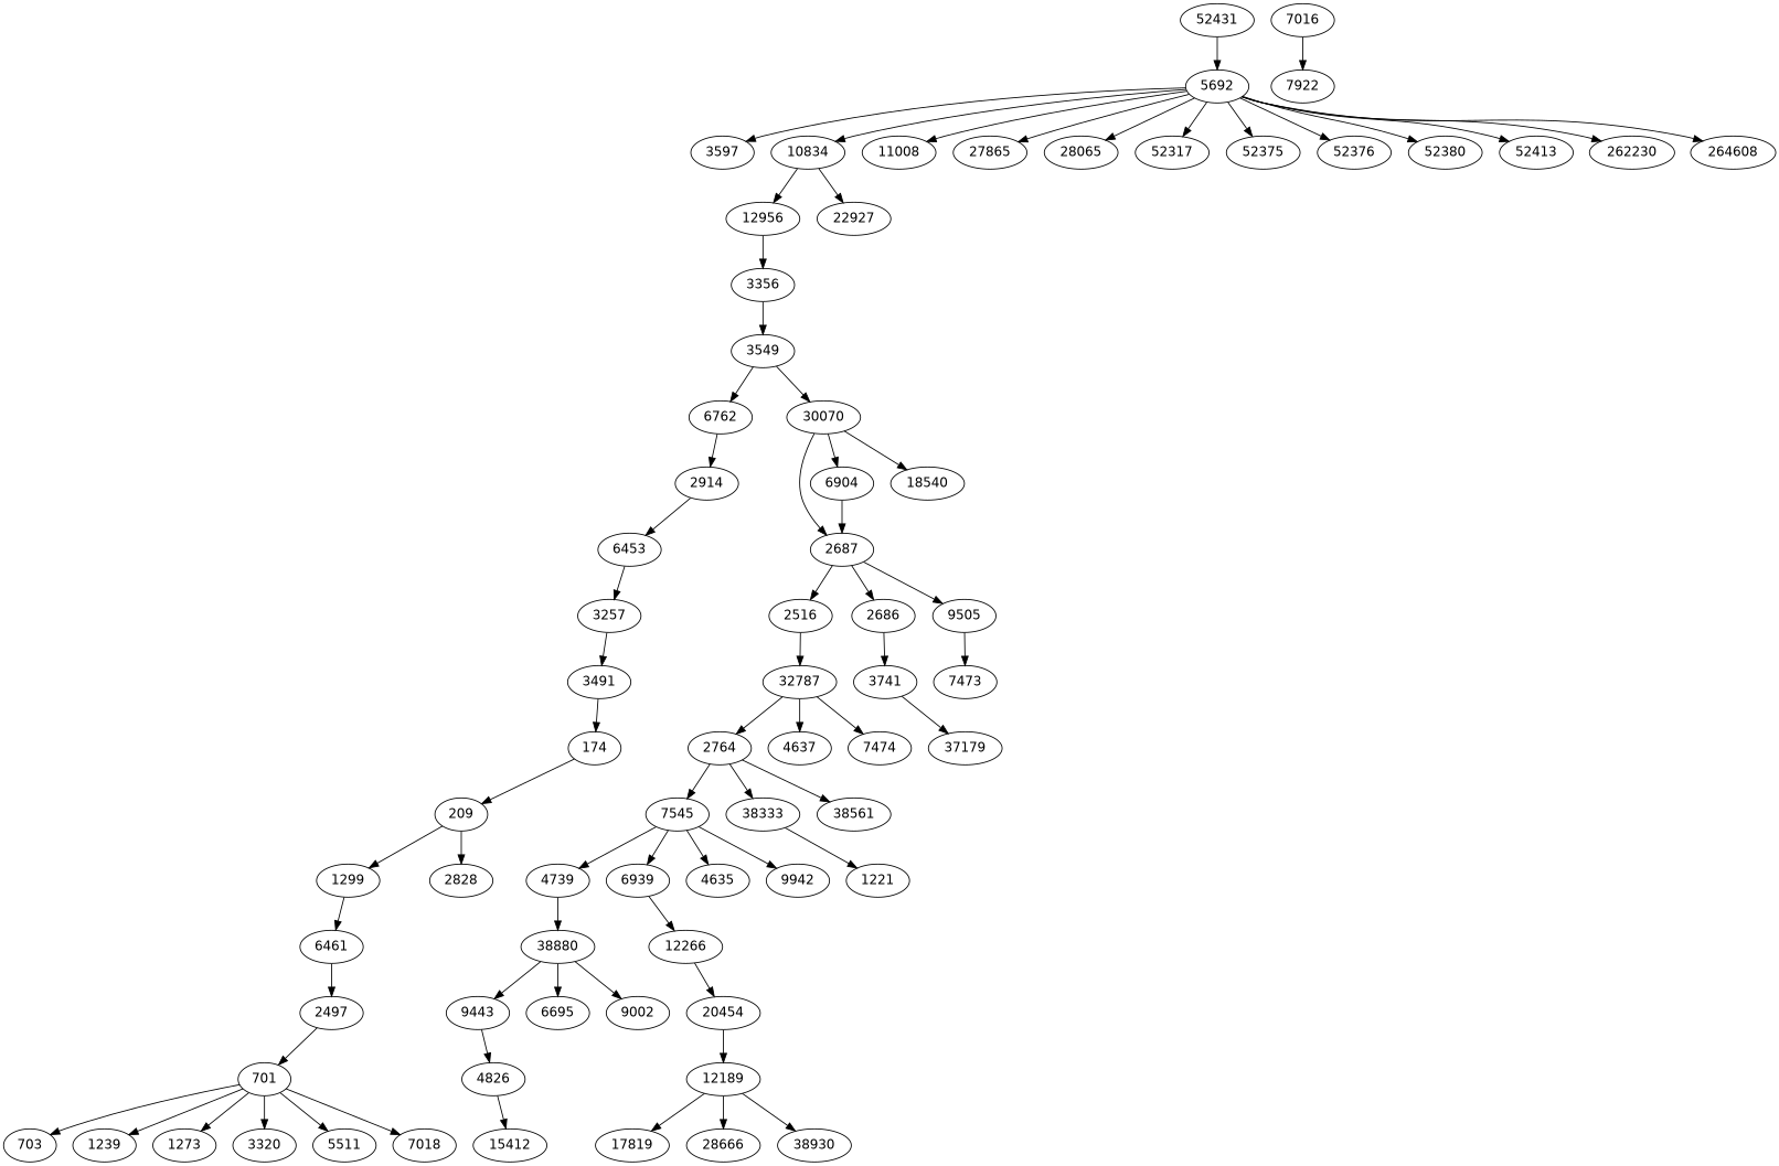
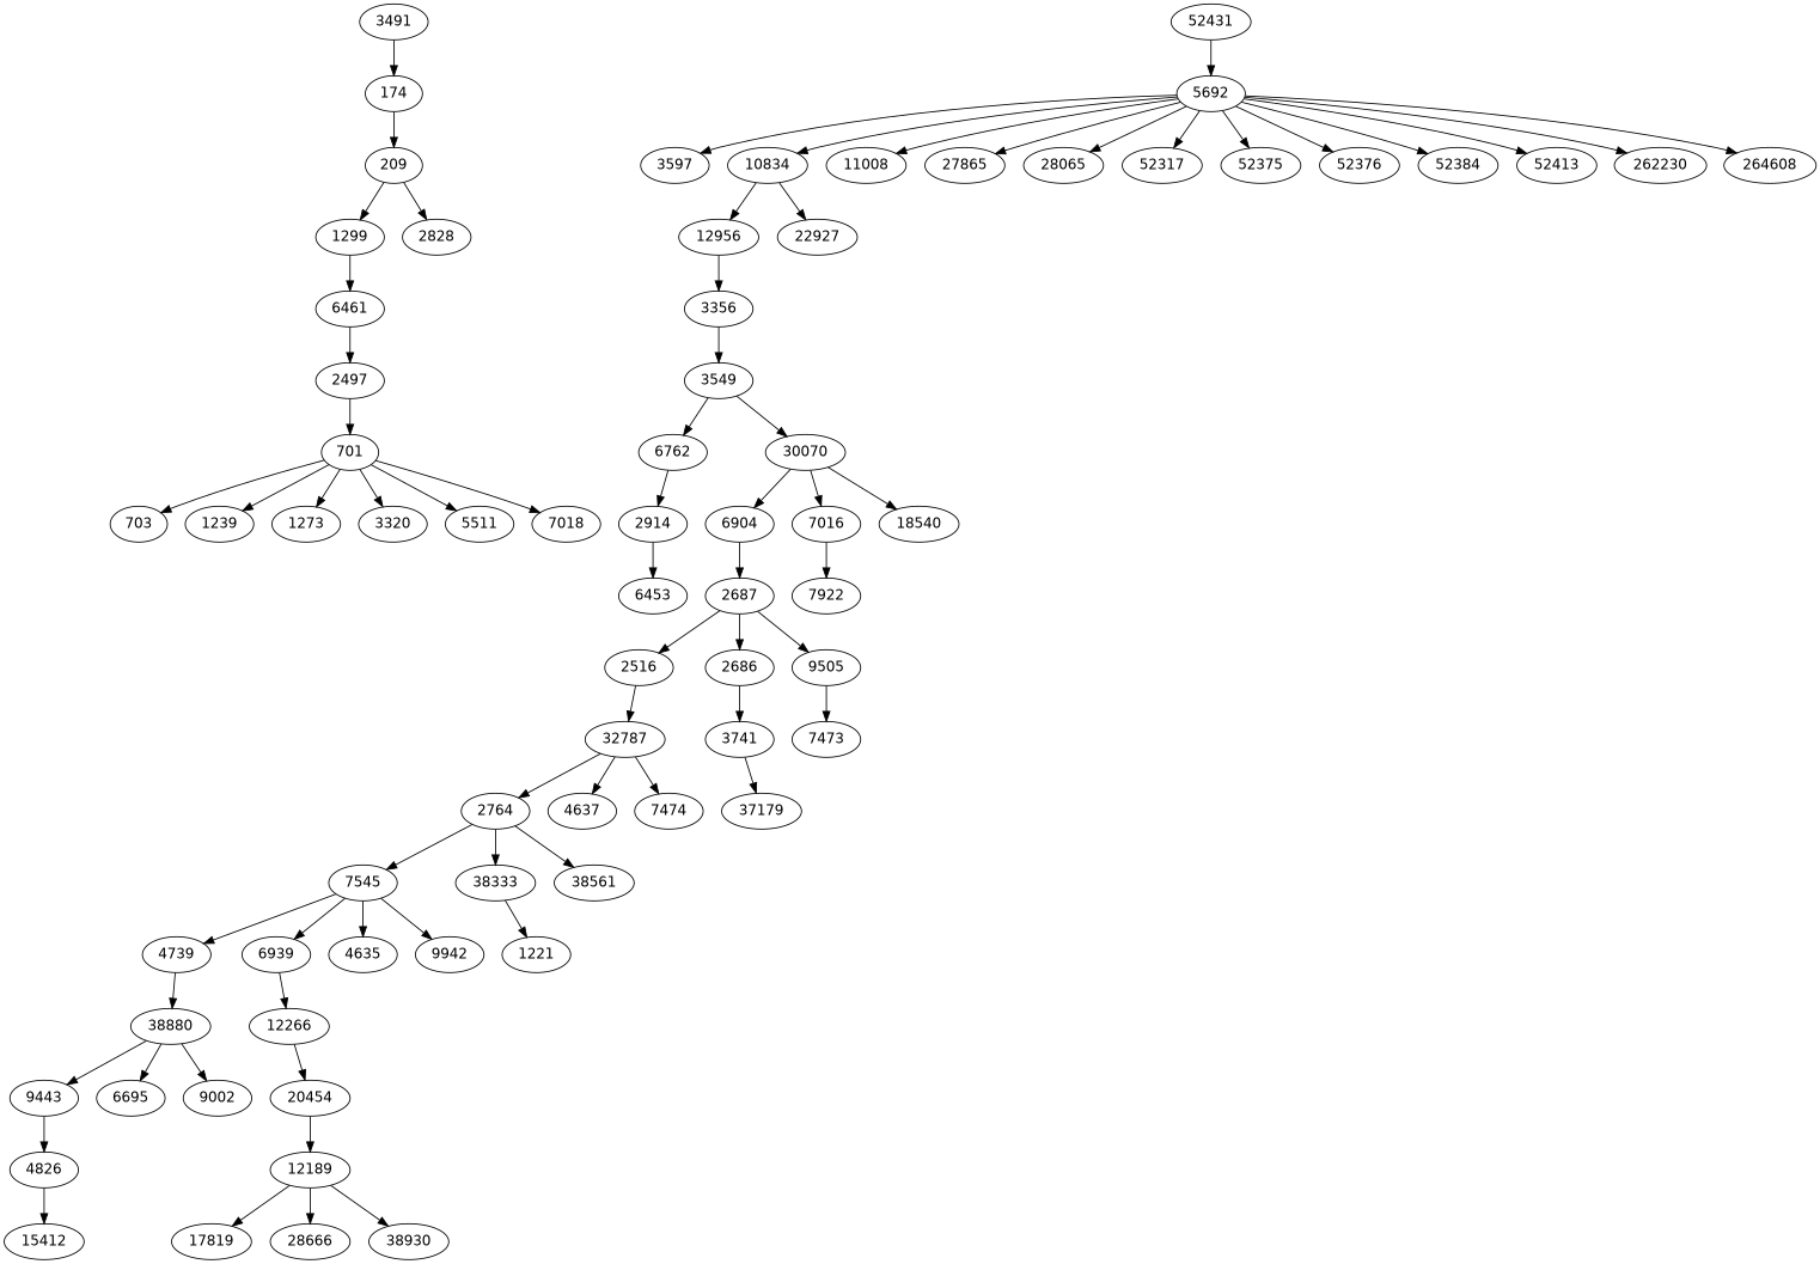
  digraph {
    fontname="DejaVu Sans"
    node [fontname="DejaVu Sans"]
    edge [fontname="DejaVu Sans"]
    174
    209
    1299
    2828
    6461
    701
    703
    1239
    1273
    3320
    5511
    7018
    2497
    2516
    32787
    2764
    4637
    7474
    2686
    3741
    37179
    2687
    9505
    7473
    7545
    38333
    38561
    4739
    6939
    4635
    9942
    1221
    2914
    6453
-   3257
    3491
    3356
    3549
    6762
    30070
    6904
    7016
    18540
    38880
    9443
    6695
    9002
    4826
    15412
    5692
    3597
    10834
    11008
    27865
    28065
    52317
    52375
    52376
-   52380
+   52380 [label=52384]
    52413
    262230
    264608
    12956
    22927
    52431
    12266
    20454
    7922
    12189
    17819
    28666
    38930
    174 -> 209
    209 -> 1299
    209 -> 2828
    1299 -> 6461
    6461 -> 2497
    701 -> 703
    701 -> 1239
    701 -> 1273
    701 -> 3320
    701 -> 5511
    701 -> 7018
    2497 -> 701
    2516 -> 32787
    32787 -> 2764
    32787 -> 4637
    32787 -> 7474
    2764 -> 7545
    2764 -> 38333
    2764 -> 38561
    2686 -> 3741
    3741 -> 37179
    2687 -> 2516
    2687 -> 2686
    2687 -> 9505
    9505 -> 7473
    7545 -> 4739
    7545 -> 6939
    7545 -> 4635
    7545 -> 9942
    38333 -> 1221
    4739 -> 38880
    6939 -> 12266
    2914 -> 6453
-   6453 -> 3257
-   3257 -> 3491
    3491 -> 174
    3356 -> 3549
    3549 -> 6762
    3549 -> 30070
    6762 -> 2914
    30070 -> 6904
-   30070 -> 2687
+   30070 -> 7016
    30070 -> 18540
    6904 -> 2687
    7016 -> 7922
    38880 -> 9443
    38880 -> 6695
    38880 -> 9002
    9443 -> 4826
    4826 -> 15412
    5692 -> 3597
    5692 -> 10834
    5692 -> 11008
    5692 -> 27865
    5692 -> 28065
    5692 -> 52317
    5692 -> 52375
    5692 -> 52376
    5692 -> 52380
    5692 -> 52413
    5692 -> 262230
    5692 -> 264608
    10834 -> 12956
    10834 -> 22927
    12956 -> 3356
    52431 -> 5692
    12266 -> 20454
    20454 -> 12189
    12189 -> 17819
    12189 -> 28666
    12189 -> 38930
  }
